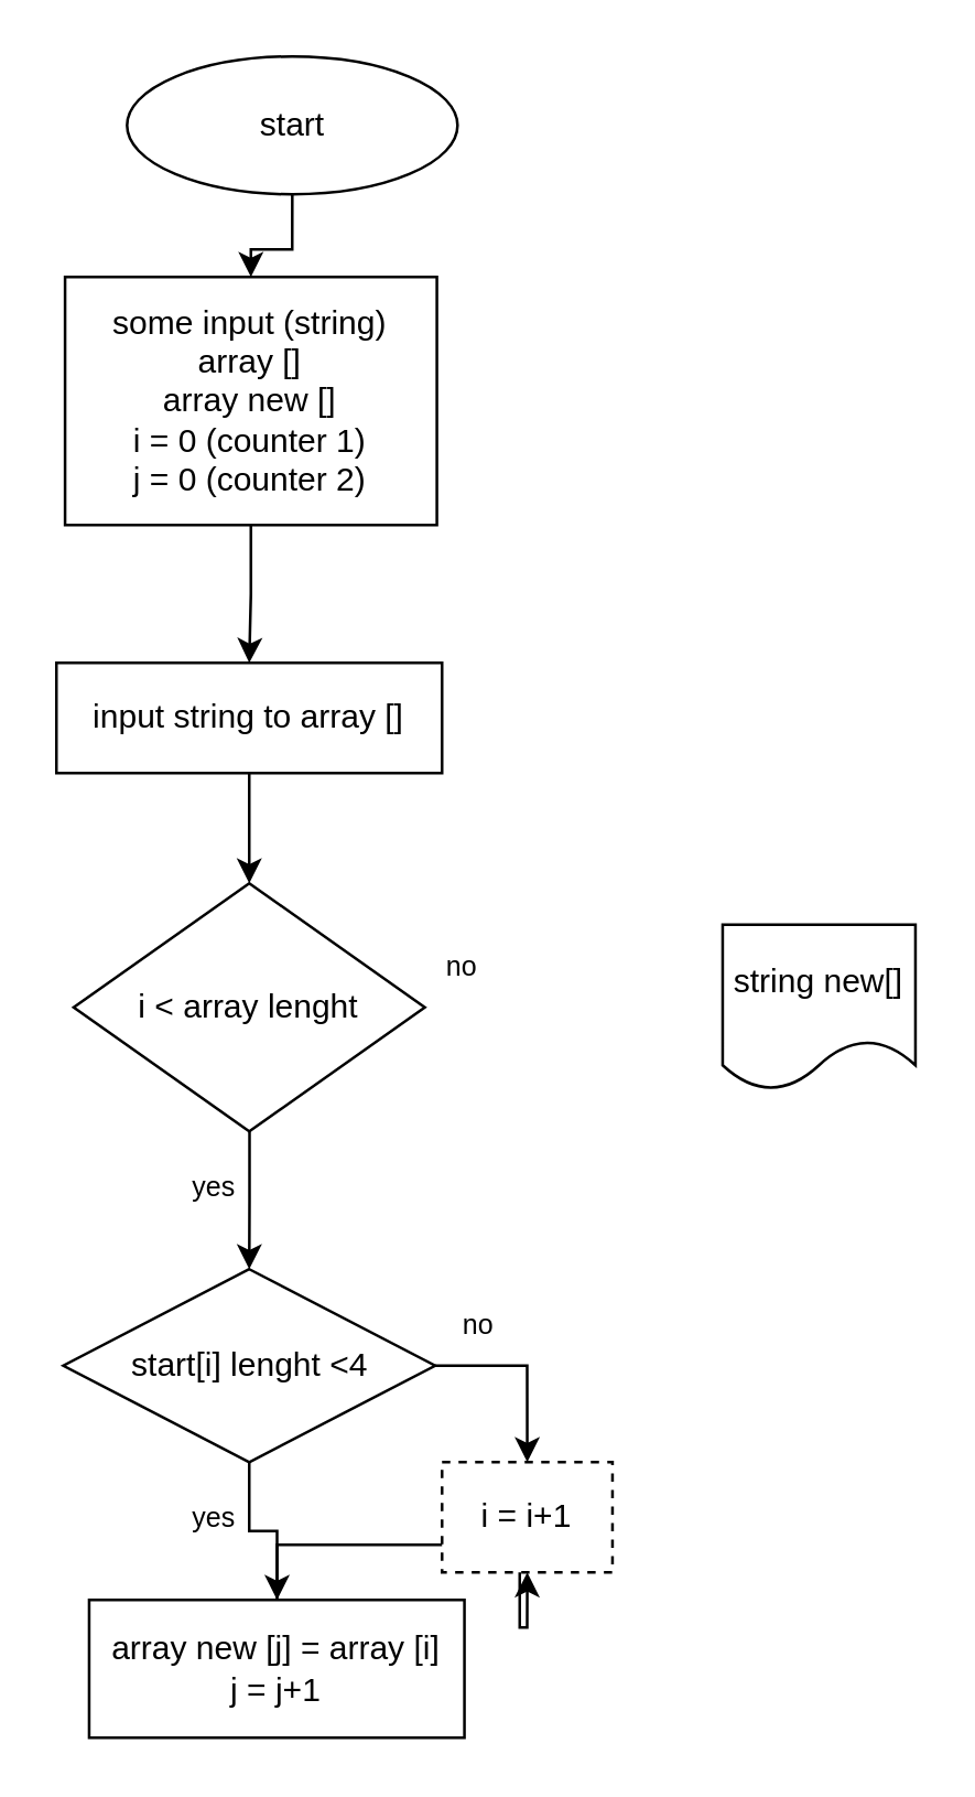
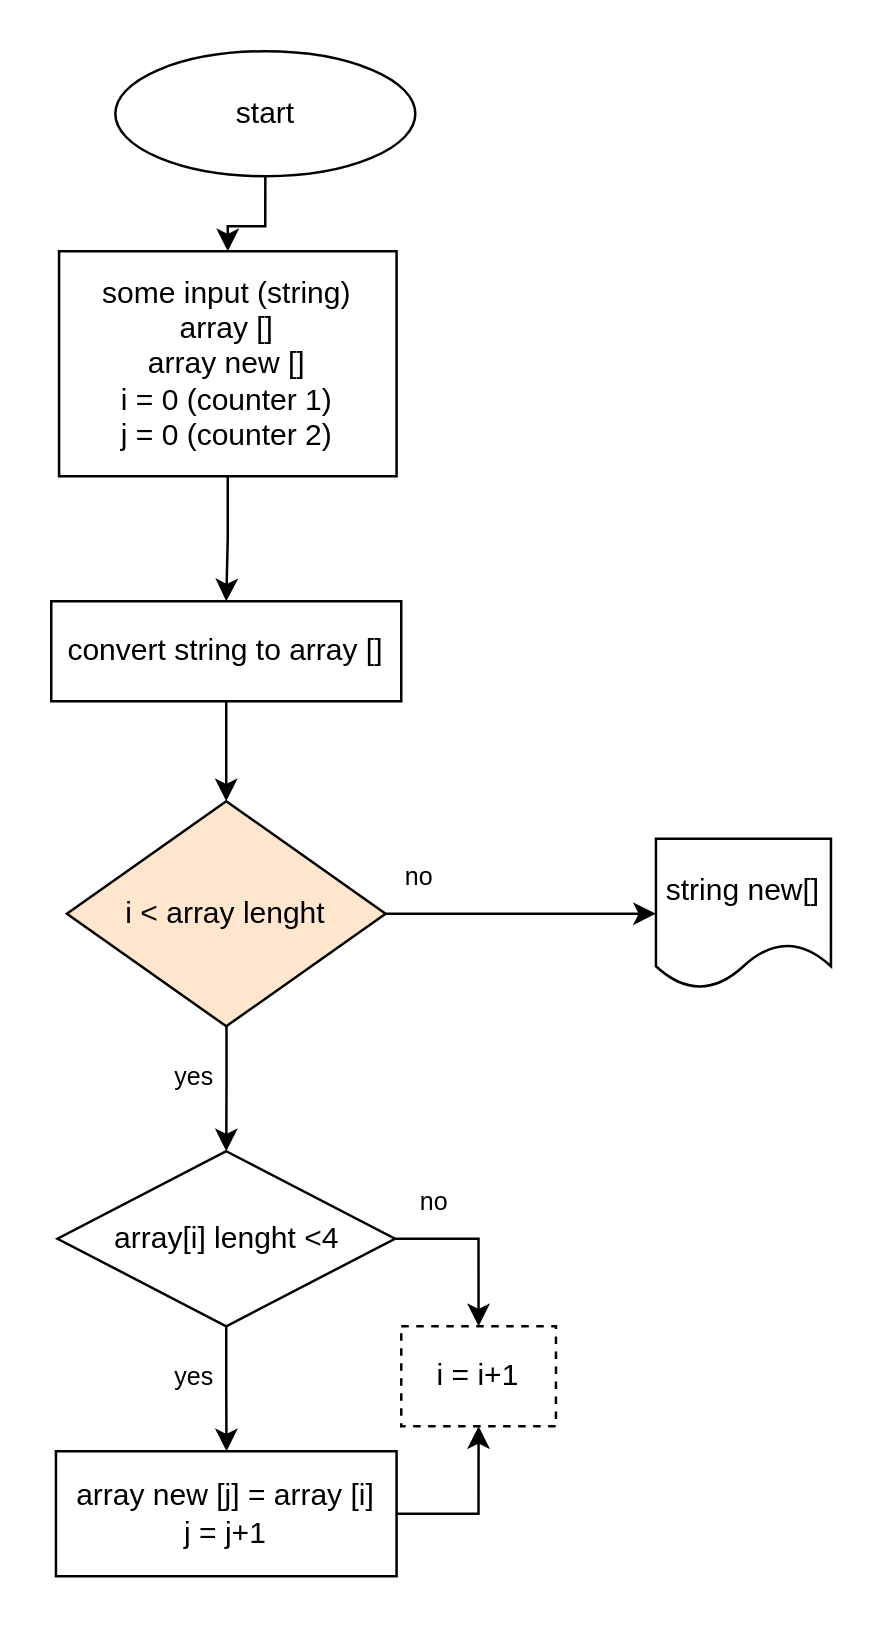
  <mxCell id="0" />
  <mxCell id="1" parent="0" />
  <mxCell id="2" value="" style="edgeStyle=orthogonalEdgeStyle;rounded=0;orthogonalLoop=1;jettySize=auto;html=1;" edge="1" parent="1" source="3" target="5"><mxGeometry relative="1" as="geometry" /></mxCell>
  <mxCell id="3" value="start" style="ellipse;whiteSpace=wrap;html=1;" vertex="1" parent="1"><mxGeometry x="45.63" y="20" width="120" height="50" as="geometry" /></mxCell>
  <mxCell id="4" style="edgeStyle=orthogonalEdgeStyle;rounded=0;orthogonalLoop=1;jettySize=auto;html=1;entryX=0.5;entryY=0;entryDx=0;entryDy=0;" edge="1" parent="1" source="5" target="17"><mxGeometry relative="1" as="geometry" /></mxCell>
  <mxCell id="5" value="some input (string)&lt;br&gt;array []&lt;br&gt;array new []&lt;br&gt;i = 0 (counter 1)&lt;br&gt;j = 0 (counter 2)" style="rounded=0;whiteSpace=wrap;html=1;" vertex="1" parent="1"><mxGeometry x="23.13" y="100" width="135" height="90" as="geometry" /></mxCell>
  <mxCell id="6" value="" style="edgeStyle=orthogonalEdgeStyle;rounded=0;orthogonalLoop=1;jettySize=auto;html=1;" edge="1" parent="1" source="8" target="13"><mxGeometry relative="1" as="geometry" /></mxCell>
  <mxCell id="7" style="edgeStyle=orthogonalEdgeStyle;rounded=0;orthogonalLoop=1;jettySize=auto;html=1;entryX=0.5;entryY=0;entryDx=0;entryDy=0;" edge="1" parent="1" source="8" target="14"><mxGeometry relative="1" as="geometry" /></mxCell>
- <mxCell id="8" value="start[i] lenght &amp;lt;4" style="rhombus;whiteSpace=wrap;html=1;" vertex="1" parent="1"><mxGeometry x="22.5" y="460" width="135" height="70" as="geometry" /></mxCell>
+ <mxCell id="8" value="array[i] lenght &amp;lt;4" style="rhombus;whiteSpace=wrap;html=1;" vertex="1" parent="1"><mxGeometry x="22.5" y="460" width="135" height="70" as="geometry" /></mxCell>
  <mxCell id="9" value="" style="edgeStyle=orthogonalEdgeStyle;rounded=0;orthogonalLoop=1;jettySize=auto;html=1;" edge="1" parent="1" source="11" target="8"><mxGeometry relative="1" as="geometry" /></mxCell>
- <mxCell id="11" value="i &amp;lt; array lenght" style="rhombus;whiteSpace=wrap;html=1;" vertex="1" parent="1"><mxGeometry x="26.25" y="320" width="127.5" height="90" as="geometry" /></mxCell>
+ <mxCell id="10" style="edgeStyle=orthogonalEdgeStyle;rounded=0;orthogonalLoop=1;jettySize=auto;html=1;entryX=0;entryY=0.5;entryDx=0;entryDy=0;" edge="1" parent="1" source="11" target="15"><mxGeometry relative="1" as="geometry" /></mxCell>
+ <mxCell id="11" value="i &amp;lt; array lenght" style="rhombus;whiteSpace=wrap;html=1;fillColor=#ffe6cc;" vertex="1" parent="1"><mxGeometry x="26.25" y="320" width="127.5" height="90" as="geometry" /></mxCell>
  <mxCell id="12" style="edgeStyle=orthogonalEdgeStyle;rounded=0;orthogonalLoop=1;jettySize=auto;html=1;entryX=0.5;entryY=1;entryDx=0;entryDy=0;" edge="1" parent="1" source="13" target="14"><mxGeometry relative="1" as="geometry" /></mxCell>
- <mxCell id="13" value="array new [j] = array [i]&lt;br&gt;j = j+1" style="rounded=0;whiteSpace=wrap;html=1;" vertex="1" parent="1"><mxGeometry x="31.88" y="580" width="136.25" height="50" as="geometry" /></mxCell>
+ <mxCell id="13" value="array new [j] = array [i]&lt;br&gt;j = j+1" style="rounded=0;whiteSpace=wrap;html=1;" vertex="1" parent="1"><mxGeometry x="21.88" y="580" width="136.25" height="50" as="geometry" /></mxCell>
  <mxCell id="14" value="i = i+1" style="rounded=0;whiteSpace=wrap;html=1;dashed=1;" vertex="1" parent="1"><mxGeometry x="160" y="530" width="61.88" height="40" as="geometry" /></mxCell>
  <mxCell id="15" value="string new[]" style="shape=document;whiteSpace=wrap;html=1;boundedLbl=1;" vertex="1" parent="1"><mxGeometry x="261.88" y="335" width="70" height="60" as="geometry" /></mxCell>
  <mxCell id="16" style="edgeStyle=orthogonalEdgeStyle;rounded=0;orthogonalLoop=1;jettySize=auto;html=1;entryX=0.5;entryY=0;entryDx=0;entryDy=0;" edge="1" parent="1" source="17" target="11"><mxGeometry relative="1" as="geometry" /></mxCell>
- <mxCell id="17" value="input string to array []" style="rounded=0;whiteSpace=wrap;html=1;" vertex="1" parent="1"><mxGeometry x="20" y="240" width="140" height="40" as="geometry" /></mxCell>
+ <mxCell id="17" value="convert string to array []" style="rounded=0;whiteSpace=wrap;html=1;" vertex="1" parent="1"><mxGeometry x="20" y="240" width="140" height="40" as="geometry" /></mxCell>
  <mxCell id="18" value="&lt;font style=&quot;font-size: 10px;&quot;&gt;yes&lt;/font&gt;" style="text;html=1;align=center;verticalAlign=middle;resizable=0;points=[];autosize=1;strokeColor=none;fillColor=none;" vertex="1" parent="1"><mxGeometry x="61.88" y="420" width="30" height="20" as="geometry" /></mxCell>
  <mxCell id="19" value="&lt;font style=&quot;font-size: 10px;&quot;&gt;yes&lt;/font&gt;" style="text;html=1;align=center;verticalAlign=middle;resizable=0;points=[];autosize=1;strokeColor=none;fillColor=none;" vertex="1" parent="1"><mxGeometry x="61.88" y="540" width="30" height="20" as="geometry" /></mxCell>
  <mxCell id="20" value="&lt;font style=&quot;font-size: 10px;&quot;&gt;no&lt;/font&gt;" style="text;html=1;align=center;verticalAlign=middle;resizable=0;points=[];autosize=1;strokeColor=none;fillColor=none;" vertex="1" parent="1"><mxGeometry x="151.88" y="340" width="30" height="20" as="geometry" /></mxCell>
  <mxCell id="21" value="&lt;font style=&quot;font-size: 10px;&quot;&gt;no&lt;/font&gt;" style="text;html=1;align=center;verticalAlign=middle;resizable=0;points=[];autosize=1;strokeColor=none;fillColor=none;" vertex="1" parent="1"><mxGeometry x="158.13" y="470" width="30" height="20" as="geometry" /></mxCell>
